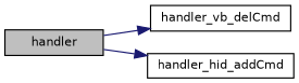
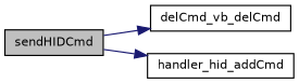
  digraph {
    rankdir=LR
    node [color=black fillcolor=white fontname=Helvetica fontsize=10 shape=record style=filled]
    edge [color=midnightblue fontname=Helvetica fontsize=10 labelfontname=Helvetica labelfontsize=10 style=solid]
-   n1 [fillcolor=grey75 fontcolor=black height=0.2 label=handler width=0.4]
-   n2 [height=0.2 label=handler_vb_delCmd width=0.4]
+   n1 [fillcolor=grey75 fontcolor=black height=0.2 label=sendHIDCmd width=0.4]
+   n2 [height=0.2 label=delCmd_vb_delCmd width=0.4]
    n3 [height=0.2 label=handler_hid_addCmd width=0.4]
    n1 -> n2
    n1 -> n3
  }
